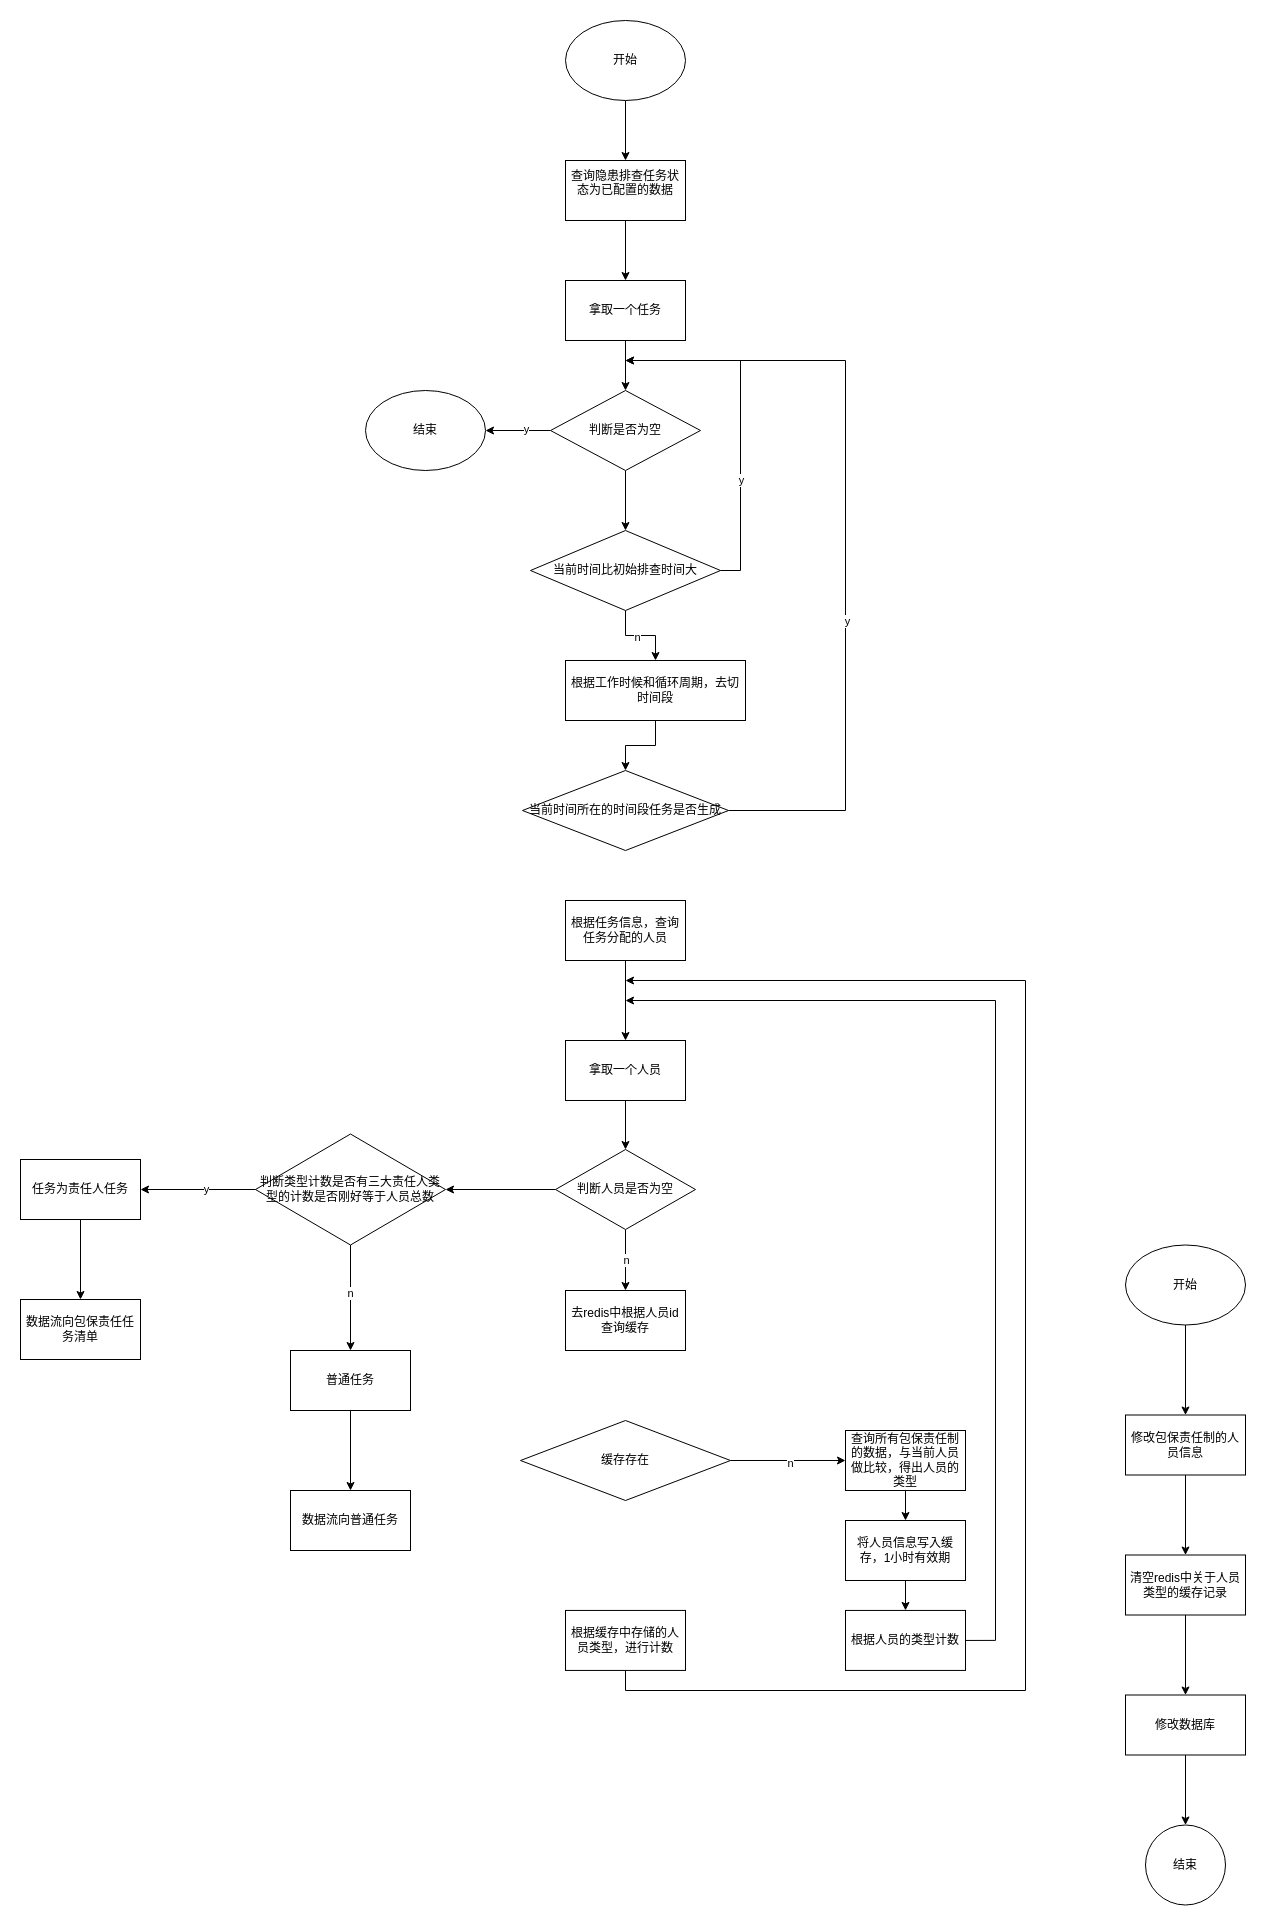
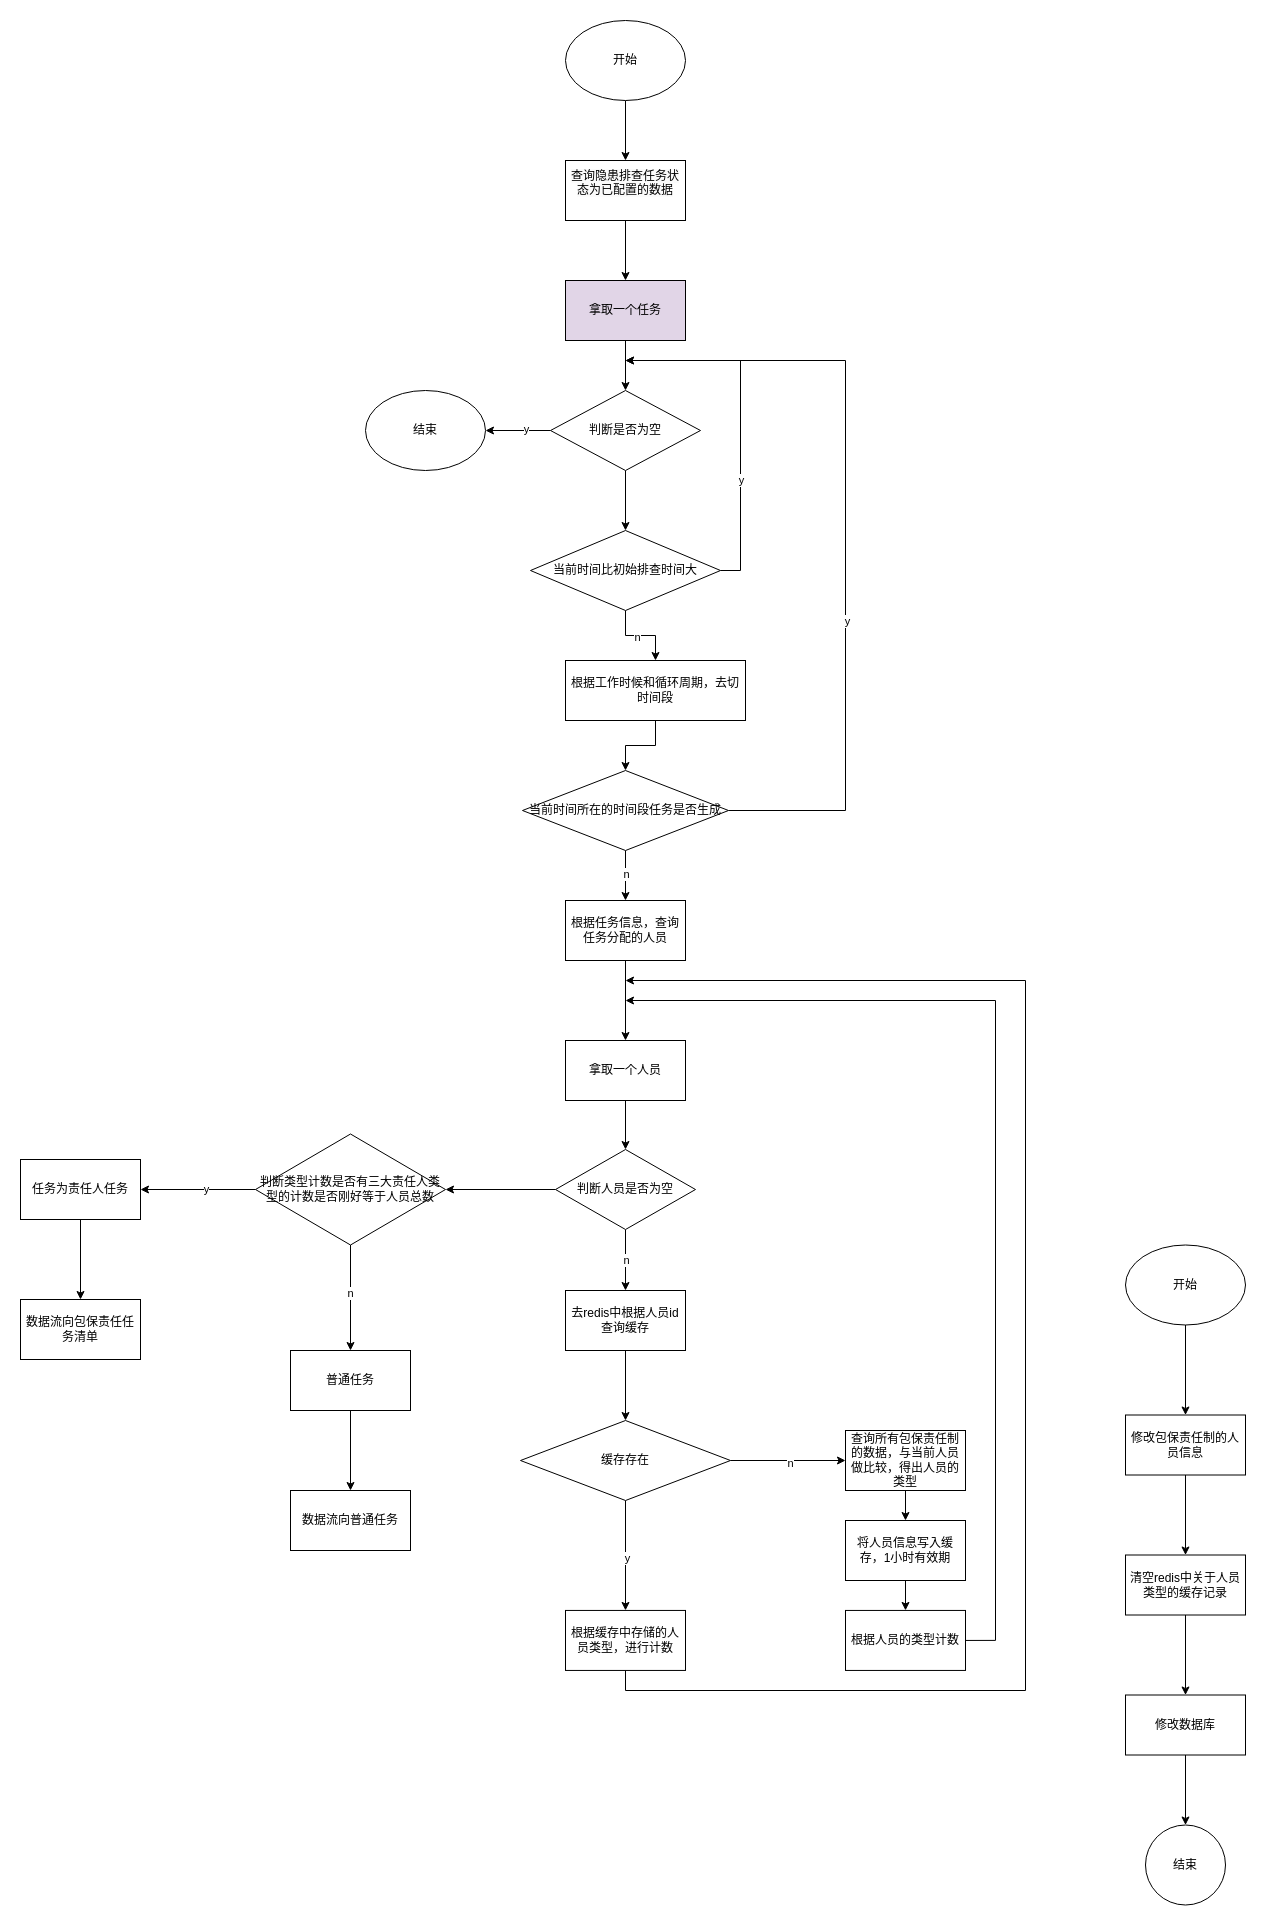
  <mxCell id="0" />
  <mxCell id="1" parent="0" />
  <mxCell id="2" value="" style="edgeStyle=orthogonalEdgeStyle;rounded=0;orthogonalLoop=1;jettySize=auto;html=1;entryX=1;entryY=0.5;entryDx=0;entryDy=0;" edge="1" parent="1" source="5" target="6"><mxGeometry relative="1" as="geometry"><mxPoint x="529" y="430" as="targetPoint" /></mxGeometry></mxCell>
  <mxCell id="3" value="y" style="edgeLabel;html=1;align=center;verticalAlign=middle;resizable=0;points=[];" vertex="1" connectable="0" parent="2"><mxGeometry x="-0.218" y="-2" relative="1" as="geometry"><mxPoint as="offset" /></mxGeometry></mxCell>
  <mxCell id="4" value="" style="edgeStyle=orthogonalEdgeStyle;rounded=0;orthogonalLoop=1;jettySize=auto;html=1;" edge="1" parent="1" source="5" target="17"><mxGeometry relative="1" as="geometry" /></mxCell>
  <mxCell id="5" value="判断是否为空" style="rhombus;whiteSpace=wrap;html=1;" vertex="1" parent="1"><mxGeometry x="550" y="390" width="150" height="80" as="geometry" /></mxCell>
  <mxCell id="6" value="结束" style="ellipse;whiteSpace=wrap;html=1;" vertex="1" parent="1"><mxGeometry x="365" y="390" width="120" height="80" as="geometry" /></mxCell>
  <mxCell id="7" value="" style="edgeStyle=orthogonalEdgeStyle;rounded=0;orthogonalLoop=1;jettySize=auto;html=1;" edge="1" parent="1" source="8" target="10"><mxGeometry relative="1" as="geometry" /></mxCell>
  <mxCell id="8" value="开始" style="ellipse;whiteSpace=wrap;html=1;" vertex="1" parent="1"><mxGeometry x="565" y="20" width="120" height="80" as="geometry" /></mxCell>
  <mxCell id="9" value="" style="edgeStyle=orthogonalEdgeStyle;rounded=0;orthogonalLoop=1;jettySize=auto;html=1;" edge="1" parent="1" source="10" target="12"><mxGeometry relative="1" as="geometry" /></mxCell>
  <mxCell id="10" value="&#10;&lt;span style=&quot;color: rgb(0, 0, 0); font-family: Helvetica; font-size: 12px; font-style: normal; font-variant-ligatures: normal; font-variant-caps: normal; font-weight: 400; letter-spacing: normal; orphans: 2; text-align: center; text-indent: 0px; text-transform: none; widows: 2; word-spacing: 0px; -webkit-text-stroke-width: 0px; white-space: normal; background-color: rgb(251, 251, 251); text-decoration-thickness: initial; text-decoration-style: initial; text-decoration-color: initial; display: inline !important; float: none;&quot;&gt;查询隐患排查任务状态为已配置的数据&lt;/span&gt;&#10;&#10;" style="rounded=0;whiteSpace=wrap;html=1;" vertex="1" parent="1"><mxGeometry x="565" y="160" width="120" height="60" as="geometry" /></mxCell>
  <mxCell id="11" value="" style="edgeStyle=orthogonalEdgeStyle;rounded=0;orthogonalLoop=1;jettySize=auto;html=1;" edge="1" parent="1" source="12" target="5"><mxGeometry relative="1" as="geometry" /></mxCell>
- <mxCell id="12" value="拿取一个任务" style="rounded=0;whiteSpace=wrap;html=1;" vertex="1" parent="1"><mxGeometry x="565" y="280" width="120" height="60" as="geometry" /></mxCell>
+ <mxCell id="12" value="拿取一个任务" style="rounded=0;whiteSpace=wrap;html=1;fillColor=#e1d5e7;" vertex="1" parent="1"><mxGeometry x="565" y="280" width="120" height="60" as="geometry" /></mxCell>
  <mxCell id="13" style="edgeStyle=orthogonalEdgeStyle;rounded=0;orthogonalLoop=1;jettySize=auto;html=1;exitX=1;exitY=0.5;exitDx=0;exitDy=0;" edge="1" parent="1" source="17"><mxGeometry relative="1" as="geometry"><mxPoint x="625" y="360" as="targetPoint" /><Array as="points"><mxPoint x="740" y="570" /><mxPoint x="740" y="360" /></Array></mxGeometry></mxCell>
  <mxCell id="14" value="y" style="edgeLabel;html=1;align=center;verticalAlign=middle;resizable=0;points=[];" vertex="1" connectable="0" parent="13"><mxGeometry x="-0.355" relative="1" as="geometry"><mxPoint as="offset" /></mxGeometry></mxCell>
  <mxCell id="15" value="" style="edgeStyle=orthogonalEdgeStyle;rounded=0;orthogonalLoop=1;jettySize=auto;html=1;" edge="1" parent="1" source="17" target="19"><mxGeometry relative="1" as="geometry" /></mxCell>
  <mxCell id="16" value="n" style="edgeLabel;html=1;align=center;verticalAlign=middle;resizable=0;points=[];" vertex="1" connectable="0" parent="15"><mxGeometry x="-0.088" y="-1" relative="1" as="geometry"><mxPoint as="offset" /></mxGeometry></mxCell>
  <mxCell id="17" value="当前时间比初始排查时间大" style="rhombus;whiteSpace=wrap;html=1;" vertex="1" parent="1"><mxGeometry x="530" y="530" width="190" height="80" as="geometry" /></mxCell>
  <mxCell id="18" value="" style="edgeStyle=orthogonalEdgeStyle;rounded=0;orthogonalLoop=1;jettySize=auto;html=1;" edge="1" parent="1" source="19" target="24"><mxGeometry relative="1" as="geometry" /></mxCell>
  <mxCell id="19" value="根据工作时候和循环周期，去切时间段" style="rounded=0;whiteSpace=wrap;html=1;" vertex="1" parent="1"><mxGeometry x="565" y="660" width="180" height="60" as="geometry" /></mxCell>
  <mxCell id="20" style="edgeStyle=orthogonalEdgeStyle;rounded=0;orthogonalLoop=1;jettySize=auto;html=1;exitX=1;exitY=0.5;exitDx=0;exitDy=0;" edge="1" parent="1" source="24"><mxGeometry relative="1" as="geometry"><mxPoint x="625" y="360" as="targetPoint" /><Array as="points"><mxPoint x="845" y="810" /><mxPoint x="845" y="360" /></Array></mxGeometry></mxCell>
  <mxCell id="21" value="y" style="edgeLabel;html=1;align=center;verticalAlign=middle;resizable=0;points=[];" vertex="1" connectable="0" parent="20"><mxGeometry x="-0.219" y="-1" relative="1" as="geometry"><mxPoint as="offset" /></mxGeometry></mxCell>
+ <mxCell id="22" value="" style="edgeStyle=orthogonalEdgeStyle;rounded=0;orthogonalLoop=1;jettySize=auto;html=1;" edge="1" parent="1" source="24" target="26"><mxGeometry relative="1" as="geometry" /></mxCell>
+ <mxCell id="23" value="n" style="edgeLabel;html=1;align=center;verticalAlign=middle;resizable=0;points=[];" vertex="1" connectable="0" parent="22"><mxGeometry x="-0.088" y="3" relative="1" as="geometry"><mxPoint x="-3" as="offset" /></mxGeometry></mxCell>
  <mxCell id="24" value="当前时间所在的时间段任务是否生成" style="rhombus;whiteSpace=wrap;html=1;" vertex="1" parent="1"><mxGeometry x="522" y="770" width="206" height="80" as="geometry" /></mxCell>
  <mxCell id="25" value="" style="edgeStyle=orthogonalEdgeStyle;rounded=0;orthogonalLoop=1;jettySize=auto;html=1;" edge="1" parent="1" source="26" target="28"><mxGeometry relative="1" as="geometry" /></mxCell>
  <mxCell id="26" value="根据任务信息，查询任务分配的人员" style="rounded=0;whiteSpace=wrap;html=1;" vertex="1" parent="1"><mxGeometry x="565" y="900" width="120" height="60" as="geometry" /></mxCell>
  <mxCell id="27" value="" style="edgeStyle=orthogonalEdgeStyle;rounded=0;orthogonalLoop=1;jettySize=auto;html=1;" edge="1" parent="1" source="28" target="47"><mxGeometry relative="1" as="geometry" /></mxCell>
  <mxCell id="28" value="拿取一个人员" style="whiteSpace=wrap;html=1;rounded=0;" vertex="1" parent="1"><mxGeometry x="565" y="1040" width="120" height="60" as="geometry" /></mxCell>
+ <mxCell id="29" value="" style="edgeStyle=orthogonalEdgeStyle;rounded=0;orthogonalLoop=1;jettySize=auto;html=1;" edge="1" parent="1" source="30" target="35"><mxGeometry relative="1" as="geometry" /></mxCell>
  <mxCell id="30" value="去redis中根据人员id查询缓存" style="whiteSpace=wrap;html=1;rounded=0;" vertex="1" parent="1"><mxGeometry x="565" y="1290" width="120" height="60" as="geometry" /></mxCell>
+ <mxCell id="31" value="" style="edgeStyle=orthogonalEdgeStyle;rounded=0;orthogonalLoop=1;jettySize=auto;html=1;exitX=0.5;exitY=1;exitDx=0;exitDy=0;" edge="1" parent="1" source="35" target="37"><mxGeometry relative="1" as="geometry" /></mxCell>
+ <mxCell id="32" value="y" style="edgeLabel;html=1;align=center;verticalAlign=middle;resizable=0;points=[];" vertex="1" connectable="0" parent="31"><mxGeometry x="0.03" y="1" relative="1" as="geometry"><mxPoint as="offset" /></mxGeometry></mxCell>
  <mxCell id="33" value="" style="edgeStyle=orthogonalEdgeStyle;rounded=0;orthogonalLoop=1;jettySize=auto;html=1;" edge="1" parent="1" source="35" target="39"><mxGeometry relative="1" as="geometry" /></mxCell>
  <mxCell id="34" value="n" style="edgeLabel;html=1;align=center;verticalAlign=middle;resizable=0;points=[];" vertex="1" connectable="0" parent="33"><mxGeometry x="0.034" y="-2" relative="1" as="geometry"><mxPoint as="offset" /></mxGeometry></mxCell>
  <mxCell id="35" value="缓存存在" style="rhombus;whiteSpace=wrap;html=1;rounded=0;" vertex="1" parent="1"><mxGeometry x="520" y="1420" width="210" height="80" as="geometry" /></mxCell>
  <mxCell id="36" style="edgeStyle=orthogonalEdgeStyle;rounded=0;orthogonalLoop=1;jettySize=auto;html=1;exitX=0.5;exitY=1;exitDx=0;exitDy=0;" edge="1" parent="1" source="37"><mxGeometry relative="1" as="geometry"><mxPoint x="625" y="980" as="targetPoint" /><Array as="points"><mxPoint x="625" y="1690" /><mxPoint x="1025" y="1690" /><mxPoint x="1025" y="980" /><mxPoint x="625" y="980" /></Array></mxGeometry></mxCell>
  <mxCell id="37" value="根据缓存中存储的人员类型，进行计数" style="whiteSpace=wrap;html=1;rounded=0;" vertex="1" parent="1"><mxGeometry x="565" y="1609.94" width="120" height="60" as="geometry" /></mxCell>
  <mxCell id="38" value="" style="edgeStyle=orthogonalEdgeStyle;rounded=0;orthogonalLoop=1;jettySize=auto;html=1;" edge="1" parent="1" source="39" target="41"><mxGeometry relative="1" as="geometry" /></mxCell>
  <mxCell id="39" value="查询所有包保责任制的数据，与当前人员做比较，得出人员的类型" style="whiteSpace=wrap;html=1;rounded=0;" vertex="1" parent="1"><mxGeometry x="845" y="1430" width="120" height="60" as="geometry" /></mxCell>
  <mxCell id="40" value="" style="edgeStyle=orthogonalEdgeStyle;rounded=0;orthogonalLoop=1;jettySize=auto;html=1;" edge="1" parent="1" source="41" target="43"><mxGeometry relative="1" as="geometry" /></mxCell>
  <mxCell id="41" value="将人员信息写入缓存，1小时有效期" style="whiteSpace=wrap;html=1;rounded=0;" vertex="1" parent="1"><mxGeometry x="845" y="1520" width="120" height="60" as="geometry" /></mxCell>
  <mxCell id="42" style="edgeStyle=orthogonalEdgeStyle;rounded=0;orthogonalLoop=1;jettySize=auto;html=1;exitX=1;exitY=0.5;exitDx=0;exitDy=0;" edge="1" parent="1" source="43"><mxGeometry relative="1" as="geometry"><mxPoint x="625" y="1000" as="targetPoint" /><Array as="points"><mxPoint x="995" y="1640" /><mxPoint x="995" y="1000" /></Array></mxGeometry></mxCell>
  <mxCell id="43" value="根据人员的类型计数" style="whiteSpace=wrap;html=1;rounded=0;" vertex="1" parent="1"><mxGeometry x="845" y="1609.94" width="120" height="60" as="geometry" /></mxCell>
  <mxCell id="44" style="edgeStyle=orthogonalEdgeStyle;rounded=0;orthogonalLoop=1;jettySize=auto;html=1;exitX=0.5;exitY=1;exitDx=0;exitDy=0;entryX=0.5;entryY=0;entryDx=0;entryDy=0;" edge="1" parent="1" source="47" target="30"><mxGeometry relative="1" as="geometry"><mxPoint x="745" y="1339.94" as="sourcePoint" /></mxGeometry></mxCell>
  <mxCell id="45" value="n" style="edgeLabel;html=1;align=center;verticalAlign=middle;resizable=0;points=[];" vertex="1" connectable="0" parent="44"><mxGeometry x="-0.029" y="2" relative="1" as="geometry"><mxPoint x="-2" as="offset" /></mxGeometry></mxCell>
  <mxCell id="46" value="" style="edgeStyle=orthogonalEdgeStyle;rounded=0;orthogonalLoop=1;jettySize=auto;html=1;" edge="1" parent="1" source="47" target="52"><mxGeometry relative="1" as="geometry" /></mxCell>
  <mxCell id="47" value="判断人员是否为空" style="rhombus;whiteSpace=wrap;html=1;rounded=0;" vertex="1" parent="1"><mxGeometry x="555" y="1149" width="140" height="80" as="geometry" /></mxCell>
  <mxCell id="48" value="" style="edgeStyle=orthogonalEdgeStyle;rounded=0;orthogonalLoop=1;jettySize=auto;html=1;" edge="1" parent="1" source="52" target="54"><mxGeometry relative="1" as="geometry" /></mxCell>
  <mxCell id="49" value="y" style="edgeLabel;html=1;align=center;verticalAlign=middle;resizable=0;points=[];" vertex="1" connectable="0" parent="48"><mxGeometry x="-0.134" y="-1" relative="1" as="geometry"><mxPoint as="offset" /></mxGeometry></mxCell>
  <mxCell id="50" value="" style="edgeStyle=orthogonalEdgeStyle;rounded=0;orthogonalLoop=1;jettySize=auto;html=1;" edge="1" parent="1" source="52" target="57"><mxGeometry relative="1" as="geometry" /></mxCell>
  <mxCell id="51" value="n" style="edgeLabel;html=1;align=center;verticalAlign=middle;resizable=0;points=[];" vertex="1" connectable="0" parent="50"><mxGeometry x="-0.088" y="-1" relative="1" as="geometry"><mxPoint as="offset" /></mxGeometry></mxCell>
  <mxCell id="52" value="判断类型计数是否有三大责任人类型的计数是否刚好等于人员总数" style="rhombus;whiteSpace=wrap;html=1;rounded=0;" vertex="1" parent="1"><mxGeometry x="255" y="1133.5" width="190" height="111" as="geometry" /></mxCell>
  <mxCell id="53" value="" style="edgeStyle=orthogonalEdgeStyle;rounded=0;orthogonalLoop=1;jettySize=auto;html=1;" edge="1" parent="1" source="54" target="55"><mxGeometry relative="1" as="geometry" /></mxCell>
  <mxCell id="54" value="任务为责任人任务" style="whiteSpace=wrap;html=1;rounded=0;" vertex="1" parent="1"><mxGeometry x="20" y="1159" width="120" height="60" as="geometry" /></mxCell>
  <mxCell id="55" value="数据流向包保责任任务清单" style="whiteSpace=wrap;html=1;rounded=0;" vertex="1" parent="1"><mxGeometry x="20" y="1299" width="120" height="60" as="geometry" /></mxCell>
  <mxCell id="56" value="" style="edgeStyle=orthogonalEdgeStyle;rounded=0;orthogonalLoop=1;jettySize=auto;html=1;" edge="1" parent="1" source="57" target="58"><mxGeometry relative="1" as="geometry" /></mxCell>
  <mxCell id="57" value="普通任务" style="whiteSpace=wrap;html=1;rounded=0;" vertex="1" parent="1"><mxGeometry x="290" y="1350" width="120" height="60" as="geometry" /></mxCell>
  <mxCell id="58" value="数据流向普通任务" style="whiteSpace=wrap;html=1;rounded=0;" vertex="1" parent="1"><mxGeometry x="290" y="1490" width="120" height="60" as="geometry" /></mxCell>
  <mxCell id="59" value="" style="edgeStyle=orthogonalEdgeStyle;rounded=0;orthogonalLoop=1;jettySize=auto;html=1;" edge="1" parent="1" source="60" target="62"><mxGeometry relative="1" as="geometry" /></mxCell>
  <mxCell id="60" value="开始" style="ellipse;whiteSpace=wrap;html=1;" vertex="1" parent="1"><mxGeometry x="1125" y="1244.5" width="120" height="80" as="geometry" /></mxCell>
  <mxCell id="61" value="" style="edgeStyle=orthogonalEdgeStyle;rounded=0;orthogonalLoop=1;jettySize=auto;html=1;" edge="1" parent="1" source="62" target="64"><mxGeometry relative="1" as="geometry" /></mxCell>
  <mxCell id="62" value="修改包保责任制的人员信息" style="whiteSpace=wrap;html=1;" vertex="1" parent="1"><mxGeometry x="1125" y="1414.5" width="120" height="60" as="geometry" /></mxCell>
  <mxCell id="63" value="" style="edgeStyle=orthogonalEdgeStyle;rounded=0;orthogonalLoop=1;jettySize=auto;html=1;" edge="1" parent="1" source="64" target="66"><mxGeometry relative="1" as="geometry" /></mxCell>
  <mxCell id="64" value="清空redis中关于人员类型的缓存记录" style="whiteSpace=wrap;html=1;" vertex="1" parent="1"><mxGeometry x="1125" y="1554.5" width="120" height="60" as="geometry" /></mxCell>
  <mxCell id="65" value="" style="edgeStyle=orthogonalEdgeStyle;rounded=0;orthogonalLoop=1;jettySize=auto;html=1;" edge="1" parent="1" source="66" target="67"><mxGeometry relative="1" as="geometry" /></mxCell>
  <mxCell id="66" value="修改数据库" style="whiteSpace=wrap;html=1;" vertex="1" parent="1"><mxGeometry x="1125" y="1694.5" width="120" height="60" as="geometry" /></mxCell>
  <mxCell id="67" value="结束" style="ellipse;whiteSpace=wrap;html=1;" vertex="1" parent="1"><mxGeometry x="1145" y="1824.5" width="80" height="80" as="geometry" /></mxCell>
